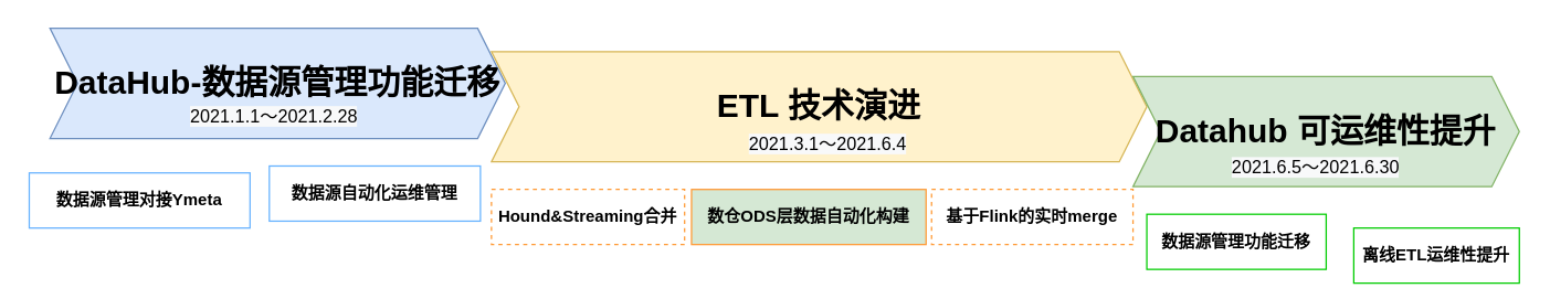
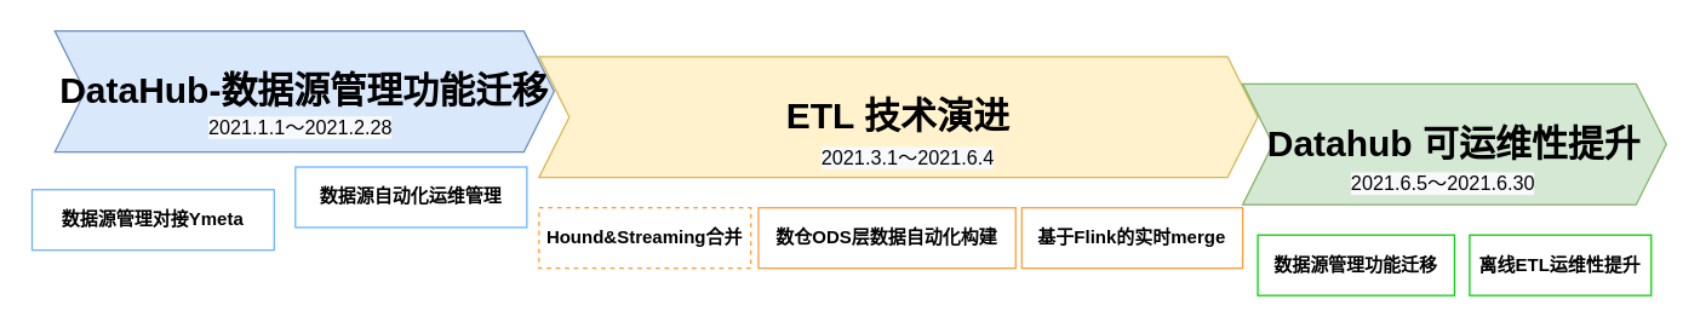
  <mxCell id="0" />
  <mxCell id="1" parent="0" />
  <mxCell id="2" value="&lt;h1 class=&quot;heading-h1&quot;&gt;DataHub-数据源管理功能迁移&lt;/h1&gt;" style="shape=step;perimeter=stepPerimeter;whiteSpace=wrap;html=1;fixedSize=1;fillColor=#dae8fc;strokeColor=#6c8ebf;" vertex="1" parent="1"><mxGeometry x="35" y="20" width="330" height="80" as="geometry" /></mxCell>
  <mxCell id="3" value="&lt;span style=&quot;color: rgb(0 , 0 , 0) ; font-family: &amp;#34;helvetica&amp;#34; ; font-size: 13px ; font-style: normal ; font-weight: 400 ; letter-spacing: normal ; text-align: center ; text-indent: 0px ; text-transform: none ; word-spacing: 0px ; background-color: rgb(248 , 249 , 250) ; display: inline ; float: none&quot;&gt;2021.1.1～2021.2.28&lt;/span&gt;" style="text;whiteSpace=wrap;html=1;" vertex="1" parent="1"><mxGeometry x="135" y="70" width="130" height="30" as="geometry" /></mxCell>
  <mxCell id="4" value="&lt;h1 class=&quot;heading-h1&quot;&gt;&lt;div&gt;&lt;/div&gt;&lt;/h1&gt;&lt;h1 class=&quot;heading-h1&quot;&gt;ETL 技术演进&lt;/h1&gt;" style="shape=step;perimeter=stepPerimeter;whiteSpace=wrap;html=1;fixedSize=1;fillColor=#fff2cc;strokeColor=#d6b656;" vertex="1" parent="1"><mxGeometry x="355" y="37" width="475" height="80" as="geometry" /></mxCell>
  <mxCell id="5" value="&lt;h1 class=&quot;heading-h1&quot;&gt;&lt;div&gt;&lt;/div&gt;&lt;/h1&gt;&lt;h1 class=&quot;heading-h1&quot;&gt;&lt;div&gt;&lt;div&gt;&lt;/div&gt;&lt;/div&gt;&lt;/h1&gt;&lt;h1 class=&quot;heading-h1&quot;&gt;Datahub 可运维性提升&lt;/h1&gt;" style="shape=step;perimeter=stepPerimeter;whiteSpace=wrap;html=1;fixedSize=1;fillColor=#d5e8d4;strokeColor=#82b366;" vertex="1" parent="1"><mxGeometry x="820" y="55" width="280" height="80" as="geometry" /></mxCell>
  <mxCell id="6" value="&lt;br&gt;&lt;b style=&quot;font-family: &amp;#34;helvetica&amp;#34; ; text-align: left&quot;&gt;数据源管理对接Ymeta&lt;/b&gt;&lt;br&gt;&lt;br&gt;" style="rounded=0;whiteSpace=wrap;html=1;strokeColor=#66B2FF;" vertex="1" parent="1"><mxGeometry x="20" y="125" width="160" height="40" as="geometry" /></mxCell>
- <mxCell id="7" value="&lt;br&gt;&lt;b style=&quot;font-family: &amp;#34;helvetica&amp;#34; ; text-align: left&quot;&gt;数据源自动化运维管理&lt;/b&gt;&lt;br&gt;&lt;br&gt;" style="rounded=0;whiteSpace=wrap;html=1;strokeColor=#66B2FF;" vertex="1" parent="1"><mxGeometry x="194" y="120" width="153" height="40" as="geometry" /></mxCell>
+ <mxCell id="7" value="&lt;br&gt;&lt;b style=&quot;font-family: &amp;#34;helvetica&amp;#34; ; text-align: left&quot;&gt;数据源自动化运维管理&lt;/b&gt;&lt;br&gt;&lt;br&gt;" style="rounded=0;whiteSpace=wrap;html=1;strokeColor=#66B2FF;" vertex="1" parent="1"><mxGeometry x="194" y="110" width="153" height="40" as="geometry" /></mxCell>
  <mxCell id="8" value="&lt;span style=&quot;text-align: left&quot;&gt;Hound&amp;amp;Streaming合并&lt;/span&gt;" style="rounded=0;whiteSpace=wrap;html=1;fontStyle=1;strokeColor=#FF9933;dashed=1;" vertex="1" parent="1"><mxGeometry x="355" y="137" width="140" height="40" as="geometry" /></mxCell>
  <mxCell id="9" value="&lt;span style=&quot;color: rgb(0 , 0 , 0) ; font-family: &amp;#34;helvetica&amp;#34; ; font-size: 13px ; font-style: normal ; font-weight: 400 ; letter-spacing: normal ; text-align: center ; text-indent: 0px ; text-transform: none ; word-spacing: 0px ; background-color: rgb(248 , 249 , 250) ; display: inline ; float: none&quot;&gt;2021.3.1～2021.6.4&lt;/span&gt;" style="text;whiteSpace=wrap;html=1;" vertex="1" parent="1"><mxGeometry x="540" y="90" width="130" height="30" as="geometry" /></mxCell>
- <mxCell id="10" value="数仓ODS层数据自动化构建" style="rounded=0;whiteSpace=wrap;html=1;fontStyle=1;strokeColor=#FF9933;fillColor=#d5e8d4;" vertex="1" parent="1"><mxGeometry x="500" y="137" width="170" height="40" as="geometry" /></mxCell>
- <mxCell id="11" value="&lt;h4 class=&quot;heading-h4&quot;&gt;&lt;div&gt;基于Flink的实时merge&lt;br&gt;&lt;/div&gt;&lt;/h4&gt;" style="rounded=0;whiteSpace=wrap;html=1;fontStyle=1;strokeColor=#FF9933;dashed=1;" vertex="1" parent="1"><mxGeometry x="674" y="137" width="146" height="40" as="geometry" /></mxCell>
+ <mxCell id="10" value="数仓ODS层数据自动化构建" style="rounded=0;whiteSpace=wrap;html=1;fontStyle=1;strokeColor=#FF9933;" vertex="1" parent="1"><mxGeometry x="500" y="137" width="170" height="40" as="geometry" /></mxCell>
+ <mxCell id="11" value="&lt;h4 class=&quot;heading-h4&quot;&gt;&lt;div&gt;基于Flink的实时merge&lt;br&gt;&lt;/div&gt;&lt;/h4&gt;" style="rounded=0;whiteSpace=wrap;html=1;fontStyle=1;strokeColor=#FF9933;" vertex="1" parent="1"><mxGeometry x="674" y="137" width="146" height="40" as="geometry" /></mxCell>
  <mxCell id="12" value="数据源管理功能迁移" style="rounded=0;whiteSpace=wrap;html=1;fillColor=#ffffff;fontStyle=1;strokeColor=#00CC00;" vertex="1" parent="1"><mxGeometry x="830" y="155" width="130" height="40" as="geometry" /></mxCell>
- <mxCell id="13" value="离线ETL运维性提升" style="rounded=0;whiteSpace=wrap;html=1;fillColor=#ffffff;fontStyle=1;strokeColor=#00CC00;" vertex="1" parent="1"><mxGeometry x="980" y="165" width="120" height="40" as="geometry" /></mxCell>
+ <mxCell id="13" value="离线ETL运维性提升" style="rounded=0;whiteSpace=wrap;html=1;fillColor=#ffffff;fontStyle=1;strokeColor=#00CC00;" vertex="1" parent="1"><mxGeometry x="970" y="155" width="120" height="40" as="geometry" /></mxCell>
  <mxCell id="14" value="&lt;span style=&quot;color: rgb(0 , 0 , 0) ; font-family: &amp;#34;helvetica&amp;#34; ; font-size: 13px ; font-style: normal ; font-weight: 400 ; letter-spacing: normal ; text-align: center ; text-indent: 0px ; text-transform: none ; word-spacing: 0px ; background-color: rgb(248 , 249 , 250) ; display: inline ; float: none&quot;&gt;2021.6.5～2021.6.30&lt;/span&gt;" style="text;whiteSpace=wrap;html=1;" vertex="1" parent="1"><mxGeometry x="890" y="107" width="130" height="30" as="geometry" /></mxCell>
